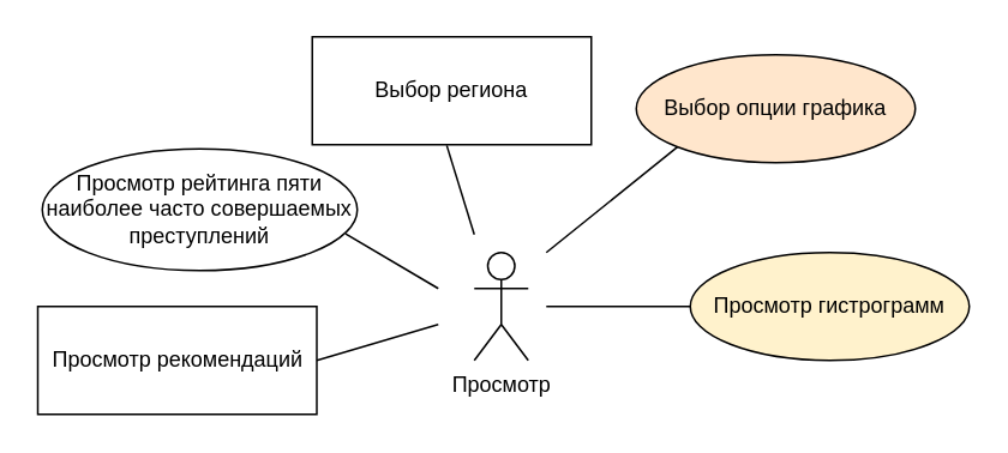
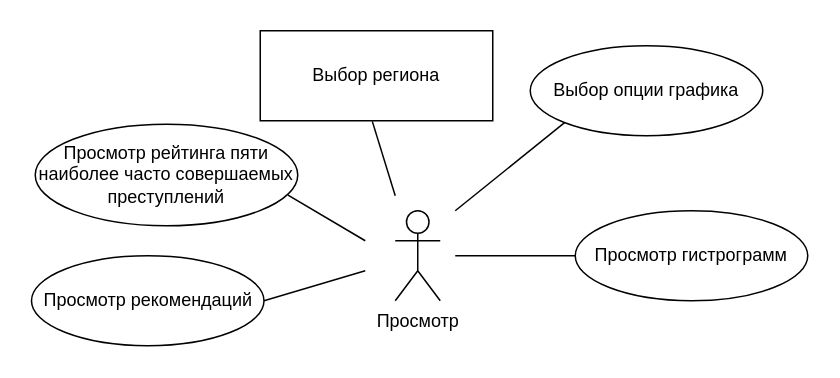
  <mxCell id="0" />
  <mxCell id="1" parent="0" />
  <mxCell id="2" style="rounded=0;orthogonalLoop=1;jettySize=auto;html=1;entryX=0.482;entryY=1.007;entryDx=0;entryDy=0;entryPerimeter=0;startArrow=none;startFill=0;endArrow=none;endFill=0;" edge="1" parent="1" target="7"><mxGeometry relative="1" as="geometry"><mxPoint x="278" y="80" as="targetPoint" /><mxPoint x="263" y="130" as="sourcePoint" /></mxGeometry></mxCell>
  <mxCell id="3" style="rounded=0;orthogonalLoop=1;jettySize=auto;html=1;entryX=0;entryY=1;entryDx=0;entryDy=0;strokeColor=default;endArrow=none;endFill=0;" edge="1" parent="1" target="8"><mxGeometry relative="1" as="geometry"><mxPoint x="303" y="140" as="sourcePoint" /></mxGeometry></mxCell>
  <mxCell id="4" style="edgeStyle=none;rounded=0;orthogonalLoop=1;jettySize=auto;html=1;entryX=0.963;entryY=0.698;entryDx=0;entryDy=0;strokeColor=default;entryPerimeter=0;endArrow=none;endFill=0;" edge="1" parent="1" target="9"><mxGeometry relative="1" as="geometry"><mxPoint x="243" y="160" as="sourcePoint" /></mxGeometry></mxCell>
  <mxCell id="5" style="edgeStyle=none;rounded=0;orthogonalLoop=1;jettySize=auto;html=1;entryX=0;entryY=0.5;entryDx=0;entryDy=0;strokeColor=default;endArrow=none;endFill=0;" edge="1" parent="1" target="10"><mxGeometry relative="1" as="geometry"><mxPoint x="303" y="170" as="sourcePoint" /></mxGeometry></mxCell>
  <mxCell id="6" value="Просмотр" style="shape=umlActor;verticalLabelPosition=bottom;verticalAlign=top;html=1;outlineConnect=0;" vertex="1" parent="1"><mxGeometry x="263" y="140" width="30" height="60" as="geometry" /></mxCell>
  <mxCell id="7" value="Выбор региона" style="whiteSpace=wrap;html=1;rounded=0;" vertex="1" parent="1"><mxGeometry x="173" y="20" width="155" height="60" as="geometry" /></mxCell>
- <mxCell id="8" value="Выбор опции графика" style="ellipse;whiteSpace=wrap;html=1;fillColor=#ffe6cc;" vertex="1" parent="1"><mxGeometry x="353" y="30" width="155" height="60" as="geometry" /></mxCell>
+ <mxCell id="8" value="Выбор опции графика" style="ellipse;whiteSpace=wrap;html=1;" vertex="1" parent="1"><mxGeometry x="353" y="30" width="155" height="60" as="geometry" /></mxCell>
  <mxCell id="9" value="Просмотр рейтинга пяти наиболее часто совершаемых преступлений" style="ellipse;whiteSpace=wrap;html=1;" vertex="1" parent="1"><mxGeometry x="23" y="82.26" width="175" height="67.74" as="geometry" /></mxCell>
- <mxCell id="10" value="Просмотр гистрограмм" style="ellipse;whiteSpace=wrap;html=1;fillColor=#fff2cc;" vertex="1" parent="1"><mxGeometry x="383" y="140" width="155" height="60" as="geometry" /></mxCell>
- <mxCell id="11" value="Просмотр рекомендаций" style="whiteSpace=wrap;html=1;rounded=0;" vertex="1" parent="1"><mxGeometry x="20.5" y="170" width="155" height="60" as="geometry" /></mxCell>
+ <mxCell id="10" value="Просмотр гистрограмм" style="ellipse;whiteSpace=wrap;html=1;" vertex="1" parent="1"><mxGeometry x="383" y="140" width="155" height="60" as="geometry" /></mxCell>
+ <mxCell id="11" value="Просмотр рекомендаций" style="ellipse;whiteSpace=wrap;html=1;" vertex="1" parent="1"><mxGeometry x="20.5" y="170" width="155" height="60" as="geometry" /></mxCell>
  <mxCell id="12" style="edgeStyle=none;rounded=0;orthogonalLoop=1;jettySize=auto;html=1;entryX=1;entryY=0.5;entryDx=0;entryDy=0;strokeColor=default;endArrow=none;endFill=0;" edge="1" target="11" parent="1"><mxGeometry relative="1" as="geometry"><mxPoint x="243" y="180" as="sourcePoint" /></mxGeometry></mxCell>
